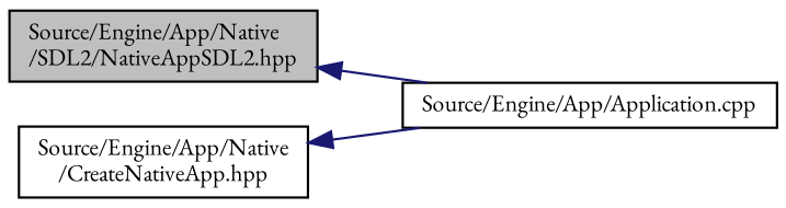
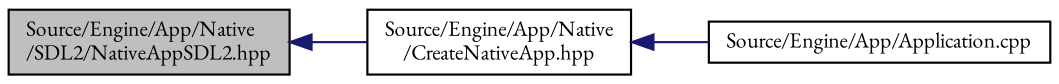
  digraph {
    fontname="EB Garamond"
    rankdir=LR
    node [color=black fillcolor=white fontname="EB Garamond" fontsize=10 shape=record style=filled]
    edge [color=midnightblue dir=back fontname="EB Garamond" fontsize=10 labelfontname=Helvetica labelfontsize=10 style=solid]
    n1 [fillcolor=grey75 fontcolor=black height=0.2 label="Source/Engine/App/Native\l/SDL2/NativeAppSDL2.hpp" width=0.4]
    n2 [height=0.2 label="Source/Engine/App/Native\l/CreateNativeApp.hpp" width=0.4]
    n3 [height=0.2 label="Source/Engine/App/Application.cpp" width=0.4]
-   n1 -> n3
+   n1 -> n2
    n2 -> n3
  }
